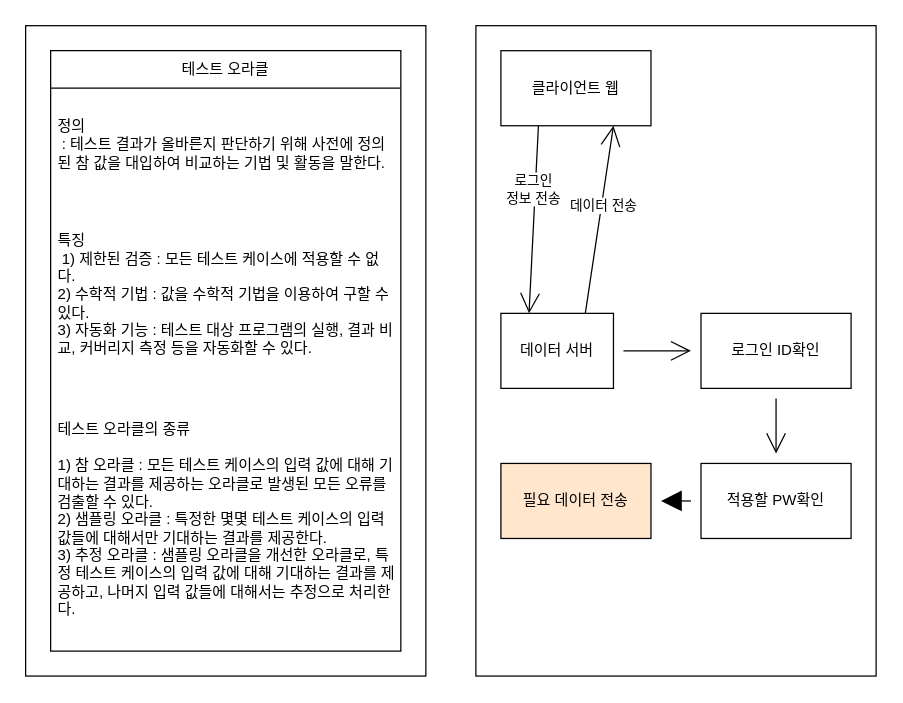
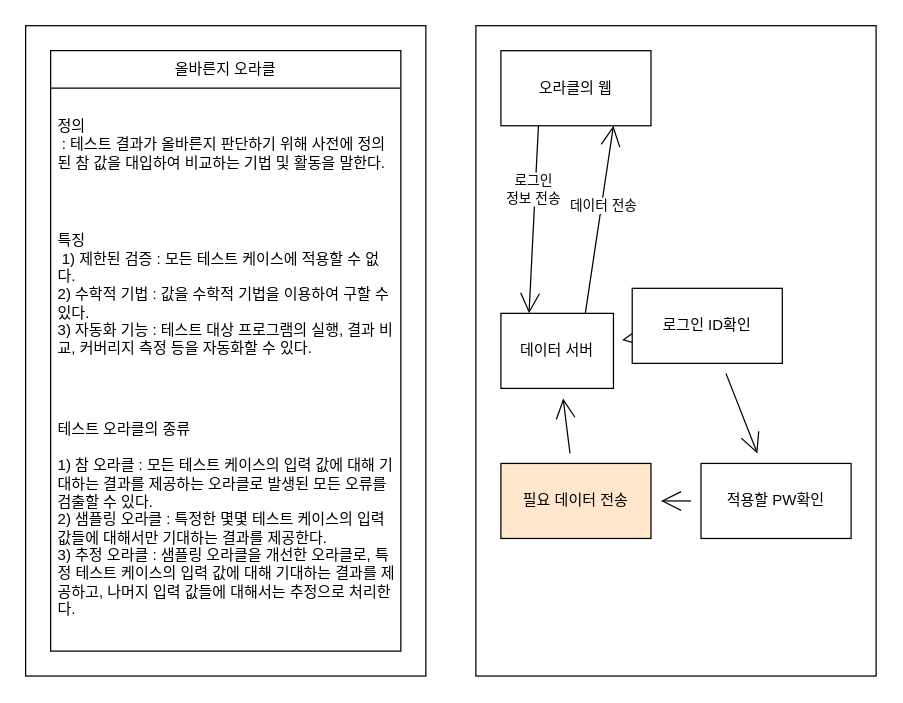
  <mxCell id="0" />
  <mxCell id="1" parent="0" />
  <mxCell id="2" value="" style="rounded=0;whiteSpace=wrap;html=1;hachureGap=4;" vertex="1" parent="1"><mxGeometry x="20" y="20" width="320" height="520" as="geometry" /></mxCell>
- <mxCell id="3" value="테스트 오라클" style="swimlane;fontStyle=0;childLayout=stackLayout;horizontal=1;startSize=30;horizontalStack=0;resizeParent=1;resizeParentMax=0;resizeLast=0;collapsible=1;marginBottom=0;hachureGap=4;whiteSpace=wrap;" vertex="1" parent="1"><mxGeometry x="40" y="40" width="280" height="480" as="geometry" /></mxCell>
+ <mxCell id="3" value="올바른지 오라클" style="swimlane;fontStyle=0;childLayout=stackLayout;horizontal=1;startSize=30;horizontalStack=0;resizeParent=1;resizeParentMax=0;resizeLast=0;collapsible=1;marginBottom=0;hachureGap=4;whiteSpace=wrap;" vertex="1" parent="1"><mxGeometry x="40" y="40" width="280" height="480" as="geometry" /></mxCell>
  <mxCell id="4" value="정의&#10; : 테스트 결과가 올바른지 판단하기 위해 사전에 정의된 참 값을 대입하여 비교하는 기법 및 활동을 말한다." style="text;strokeColor=none;fillColor=none;align=left;verticalAlign=middle;spacingLeft=4;spacingRight=4;overflow=hidden;points=[[0,0.5],[1,0.5]];portConstraint=eastwest;rotatable=0;hachureGap=4;whiteSpace=wrap;" vertex="1" parent="3"><mxGeometry y="30" width="280" height="90" as="geometry" /></mxCell>
  <mxCell id="5" value="특징&#10; 1) 제한된 검증 : 모든 테스트 케이스에 적용할 수 없다.&#10;2) 수학적 기법 : 값을 수학적 기법을 이용하여 구할 수 있다.&#10;3) 자동화 기능 : 테스트 대상 프로그램의 실행, 결과 비교, 커버리지 측정 등을 자동화할 수 있다." style="text;strokeColor=none;fillColor=none;align=left;verticalAlign=middle;spacingLeft=4;spacingRight=4;overflow=hidden;points=[[0,0.5],[1,0.5]];portConstraint=eastwest;rotatable=0;hachureGap=4;whiteSpace=wrap;" vertex="1" parent="3"><mxGeometry y="120" width="280" height="150" as="geometry" /></mxCell>
  <mxCell id="6" value="테스트 오라클의 종류&#10;&#10;1) 참 오라클 : 모든 테스트 케이스의 입력 값에 대해 기대하는 결과를 제공하는 오라클로 발생된 모든 오류를 검출할 수 있다.&#10;2) 샘플링 오라클 : 특정한 몇몇 테스트 케이스의 입력 값들에 대해서만 기대하는 결과를 제공한다.&#10;3) 추정 오라클 : 샘플링 오라클을 개선한 오라클로, 특정 테스트 케이스의 입력 값에 대해 기대하는 결과를 제공하고, 나머지 입력 값들에 대해서는 추정으로 처리한다." style="text;strokeColor=none;fillColor=none;align=left;verticalAlign=middle;spacingLeft=4;spacingRight=4;overflow=hidden;points=[[0,0.5],[1,0.5]];portConstraint=eastwest;rotatable=0;hachureGap=4;whiteSpace=wrap;" vertex="1" parent="3"><mxGeometry y="270" width="280" height="210" as="geometry" /></mxCell>
  <mxCell id="7" value="" style="rounded=0;whiteSpace=wrap;html=1;hachureGap=4;" vertex="1" parent="1"><mxGeometry x="380" y="20" width="320" height="520" as="geometry" /></mxCell>
  <mxCell id="8" style="edgeStyle=none;curved=1;rounded=0;orthogonalLoop=1;jettySize=auto;html=1;entryX=0.25;entryY=0;entryDx=0;entryDy=0;endArrow=open;startSize=14;endSize=14;sourcePerimeterSpacing=8;targetPerimeterSpacing=8;exitX=0.25;exitY=1;exitDx=0;exitDy=0;" edge="1" parent="1" source="10" target="14"><mxGeometry relative="1" as="geometry" /></mxCell>
  <mxCell id="9" value="로그인&lt;br&gt;정보 전송" style="edgeLabel;html=1;align=center;verticalAlign=middle;resizable=0;points=[];" vertex="1" connectable="0" parent="8"><mxGeometry x="-0.324" y="-2" relative="1" as="geometry"><mxPoint as="offset" /></mxGeometry></mxCell>
- <mxCell id="10" value="클라이언트 웹" style="rounded=0;whiteSpace=wrap;html=1;hachureGap=4;" vertex="1" parent="1"><mxGeometry x="400" y="40" width="120" height="60" as="geometry" /></mxCell>
+ <mxCell id="10" value="오라클의 웹" style="rounded=0;whiteSpace=wrap;html=1;hachureGap=4;" vertex="1" parent="1"><mxGeometry x="400" y="40" width="120" height="60" as="geometry" /></mxCell>
  <mxCell id="11" style="edgeStyle=none;curved=1;rounded=0;orthogonalLoop=1;jettySize=auto;html=1;exitX=0.75;exitY=0;exitDx=0;exitDy=0;entryX=0.75;entryY=1;entryDx=0;entryDy=0;endArrow=open;startSize=14;endSize=14;sourcePerimeterSpacing=8;targetPerimeterSpacing=8;" edge="1" parent="1" source="14" target="10"><mxGeometry relative="1" as="geometry" /></mxCell>
  <mxCell id="12" value="데이터 전송" style="edgeLabel;html=1;align=center;verticalAlign=middle;resizable=0;points=[];" vertex="1" connectable="0" parent="11"><mxGeometry x="0.165" y="-1" relative="1" as="geometry"><mxPoint as="offset" /></mxGeometry></mxCell>
  <mxCell id="13" value="" style="edgeStyle=none;curved=1;rounded=0;orthogonalLoop=1;jettySize=auto;html=1;endArrow=open;startSize=14;endSize=14;sourcePerimeterSpacing=8;targetPerimeterSpacing=8;" edge="1" parent="1" source="14" target="16"><mxGeometry relative="1" as="geometry" /></mxCell>
  <mxCell id="14" value="데이터 서버" style="rounded=0;whiteSpace=wrap;html=1;hachureGap=4;" vertex="1" parent="1"><mxGeometry x="400" y="250" width="90" height="60" as="geometry" /></mxCell>
  <mxCell id="15" value="" style="edgeStyle=none;curved=1;rounded=0;orthogonalLoop=1;jettySize=auto;html=1;endArrow=open;startSize=14;endSize=14;sourcePerimeterSpacing=8;targetPerimeterSpacing=8;" edge="1" parent="1" source="16" target="18"><mxGeometry relative="1" as="geometry" /></mxCell>
- <mxCell id="16" value="로그인 ID확인" style="rounded=0;whiteSpace=wrap;html=1;hachureGap=4;" vertex="1" parent="1"><mxGeometry x="560" y="250" width="120" height="60" as="geometry" /></mxCell>
- <mxCell id="17" value="" style="edgeStyle=none;curved=1;rounded=0;orthogonalLoop=1;jettySize=auto;html=1;endArrow=block;startSize=14;endSize=14;sourcePerimeterSpacing=8;targetPerimeterSpacing=8;" edge="1" parent="1" source="18" target="20"><mxGeometry relative="1" as="geometry" /></mxCell>
+ <mxCell id="16" value="로그인 ID확인" style="rounded=0;whiteSpace=wrap;html=1;hachureGap=4;" vertex="1" parent="1"><mxGeometry x="505" y="230" width="120" height="60" as="geometry" /></mxCell>
+ <mxCell id="17" value="" style="edgeStyle=none;curved=1;rounded=0;orthogonalLoop=1;jettySize=auto;html=1;endArrow=open;startSize=14;endSize=14;sourcePerimeterSpacing=8;targetPerimeterSpacing=8;" edge="1" parent="1" source="18" target="20"><mxGeometry relative="1" as="geometry" /></mxCell>
  <mxCell id="18" value="적용할 PW확인" style="rounded=0;whiteSpace=wrap;html=1;hachureGap=4;" vertex="1" parent="1"><mxGeometry x="560" y="370" width="120" height="60" as="geometry" /></mxCell>
+ <mxCell id="19" value="" style="edgeStyle=none;curved=1;rounded=0;orthogonalLoop=1;jettySize=auto;html=1;endArrow=open;startSize=14;endSize=14;sourcePerimeterSpacing=8;targetPerimeterSpacing=8;" edge="1" parent="1" source="20" target="14"><mxGeometry relative="1" as="geometry" /></mxCell>
  <mxCell id="20" value="필요 데이터 전송" style="rounded=0;whiteSpace=wrap;html=1;hachureGap=4;fillColor=#ffe6cc;" vertex="1" parent="1"><mxGeometry x="400" y="370" width="120" height="60" as="geometry" /></mxCell>
